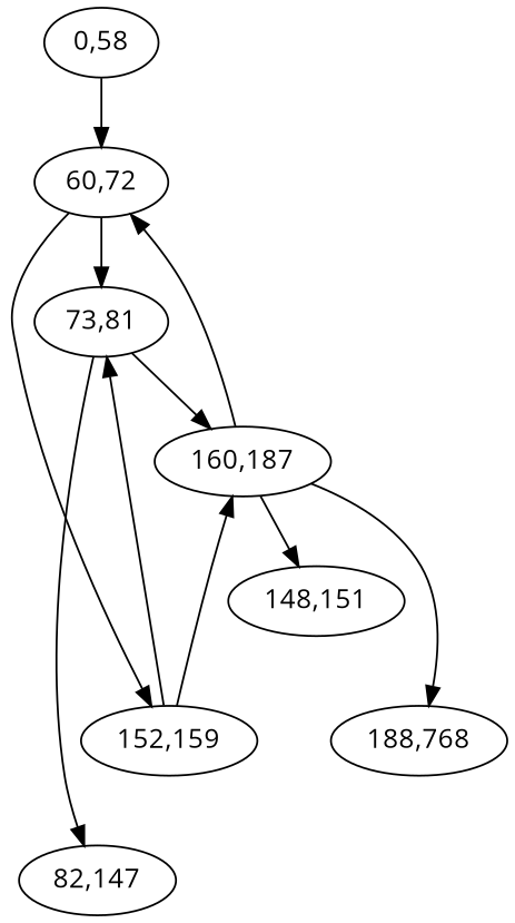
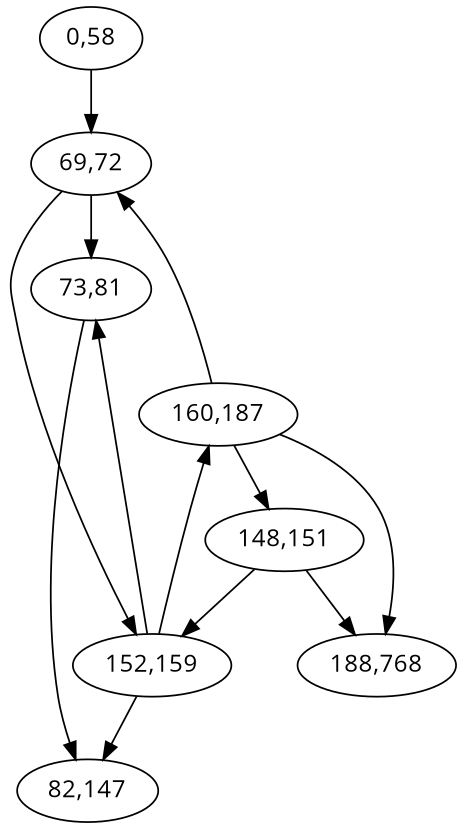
  digraph {
    fontname="Open Sans"
    node [fontname="Open Sans"]
    edge [fontname="Open Sans"]
    n1 [label="0,58"]
-   "69,72" [label="60,72"]
+   "69,72"
    "73,81"
    "152,159"
    "82,147"
    "160,187"
    "148,151"
    n8 [label="188,768"]
    n1 -> "69,72"
    "69,72" -> "73,81"
    "69,72" -> "152,159"
    "73,81" -> "82,147"
-   "73,81" -> "160,187"
    "152,159" -> "73,81"
+   "152,159" -> "82,147"
    "152,159" -> "160,187"
    "160,187" -> "69,72"
    "160,187" -> "148,151"
    "160,187" -> n8
+   "148,151" -> "152,159"
+   "148,151" -> n8
  }
